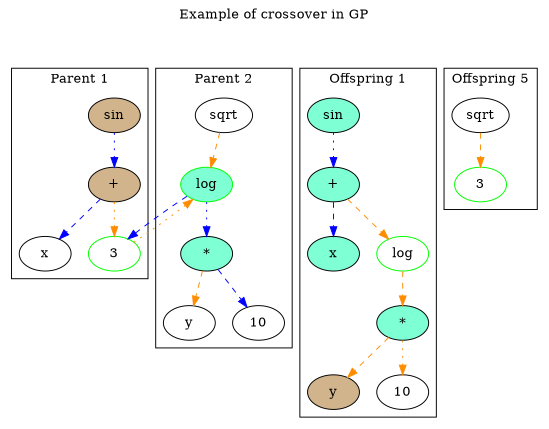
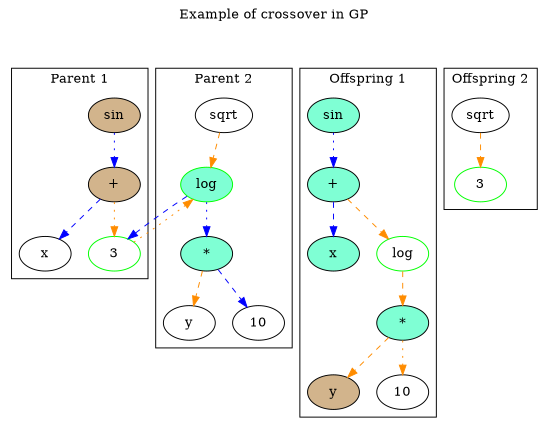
  digraph {
    label="Example of crossover in GP"
    labelloc=t
    fontname="DejaVu Serif"
    node [style=filled fillcolor=white fontname="DejaVu Serif"]
    edge [color=darkorange style=dashed fontname="DejaVu Serif"]
    n1 [label=sin fillcolor=tan]
    n2 [label="+" fillcolor=tan]
    n3 [label=x]
    n4 [color=green label=3]
    n5 [label=sqrt]
    n6 [color=green label=log fillcolor=aquamarine]
    n7 [label="*" fillcolor=aquamarine]
    n8 [label=y]
    n9 [label=10]
    n10 [label=sin fillcolor=aquamarine]
    n11 [label="+" fillcolor=aquamarine]
    n12 [label=x fillcolor=aquamarine]
    n13 [color=green label=log]
    n14 [label="*" fillcolor=aquamarine]
    n15 [label=y fillcolor=tan]
    n16 [label=10]
    n17 [label=sqrt]
    n18 [color=green label=3]
    start [style=invis fillcolor=""]
    subgraph cluster_1 {
      label="Parent 1"
      n1
      n2
      n3
      n4
    }
    subgraph cluster_2 {
      label="Parent 2"
      n5
      n6
      n7
      n8
      n9
    }
    subgraph cluster_3 {
      label="Offspring 1"
      n10
      n11
      n12
      n13
      n14
      n15
      n16
    }
    subgraph cluster_4 {
-     label="Offspring 5"
+     label="Offspring 2"
      n17
      n18
    }
    n1 -> n2 [color=blue style=dotted]
    n2 -> n3 [color=blue]
    n2 -> n4 [style=dotted]
    n4 -> n6 [style=dotted]
    n5 -> n6
    n6 -> n4 [color=blue]
    n6 -> n7 [color=blue style=dotted]
    n7 -> n8
    n7 -> n9 [color=blue]
    n10 -> n11 [color=blue style=dotted]
    n11 -> n12 [color=blue]
    n11 -> n13
    n13 -> n14
    n14 -> n15
    n14 -> n16 [style=dotted]
    n17 -> n18
    start -> n1 [style=invis color=""]
    start -> n5 [style=invis color=""]
    start -> n10 [style=invis color=""]
    start -> n17 [style=invis color=""]
  }
